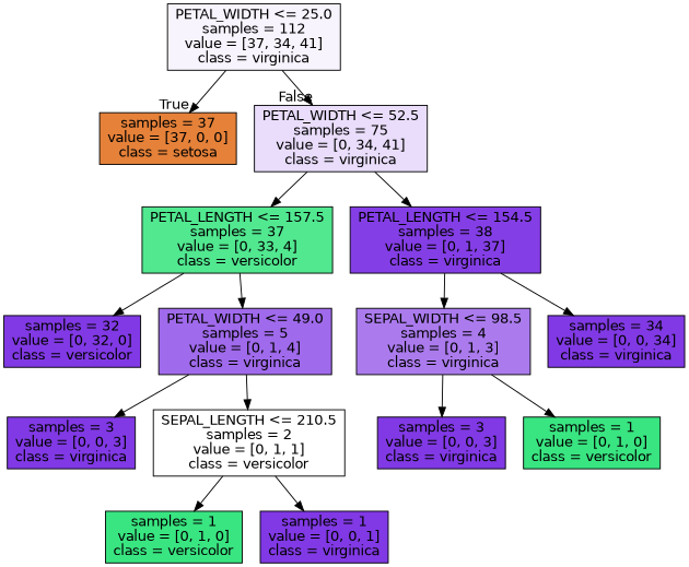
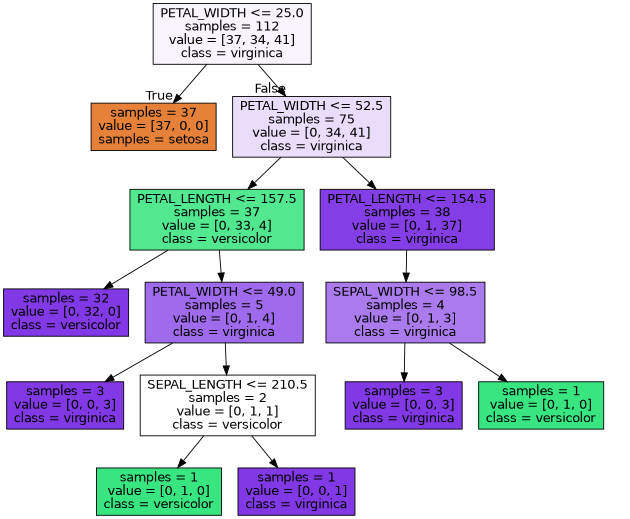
  digraph {
    node [color=black fillcolor="#8139e5" fontname=helvetica shape=box style=filled]
    edge [fontname=helvetica]
    n1 [fillcolor="#f8f4fe" label="PETAL_WIDTH <= 25.0\nsamples = 112\nvalue = [37, 34, 41]\nclass = virginica"]
-   n2 [fillcolor="#e58139" label="samples = 37\nvalue = [37, 0, 0]\nclass = setosa"]
+   n2 [fillcolor="#e58139" label="samples = 37\nvalue = [37, 0, 0]\nsamples = setosa"]
    n3 [fillcolor="#e9ddfb" label="PETAL_WIDTH <= 52.5\nsamples = 75\nvalue = [0, 34, 41]\nclass = virginica"]
    n4 [fillcolor="#51e890" label="PETAL_LENGTH <= 157.5\nsamples = 37\nvalue = [0, 33, 4]\nclass = versicolor"]
    n5 [fillcolor="#843ee6" label="PETAL_LENGTH <= 154.5\nsamples = 38\nvalue = [0, 1, 37]\nclass = virginica"]
    n6 [label="samples = 32\nvalue = [0, 32, 0]\nclass = versicolor"]
    n7 [fillcolor="#a06aec" label="PETAL_WIDTH <= 49.0\nsamples = 5\nvalue = [0, 1, 4]\nclass = virginica"]
    n8 [fillcolor="#ab7bee" label="SEPAL_WIDTH <= 98.5\nsamples = 4\nvalue = [0, 1, 3]\nclass = virginica"]
-   n9 [label="samples = 34\nvalue = [0, 0, 34]\nclass = virginica"]
    n10 [label="samples = 3\nvalue = [0, 0, 3]\nclass = virginica"]
    n11 [fillcolor="#ffffff" label="SEPAL_LENGTH <= 210.5\nsamples = 2\nvalue = [0, 1, 1]\nclass = versicolor"]
    n12 [fillcolor="#39e581" label="samples = 1\nvalue = [0, 1, 0]\nclass = versicolor"]
    n13 [label="samples = 1\nvalue = [0, 0, 1]\nclass = virginica"]
    n14 [label="samples = 3\nvalue = [0, 0, 3]\nclass = virginica"]
    n15 [fillcolor="#39e581" label="samples = 1\nvalue = [0, 1, 0]\nclass = versicolor"]
    n1 -> n2 [headlabel=True labelangle=45 labeldistance=2.5]
    n1 -> n3 [headlabel=False labelangle=-45 labeldistance=2.5]
    n3 -> n4
    n3 -> n5
    n4 -> n6
    n4 -> n7
    n5 -> n8
-   n5 -> n9
    n7 -> n10
    n7 -> n11
    n8 -> n14
    n8 -> n15
    n11 -> n12
    n11 -> n13
  }
